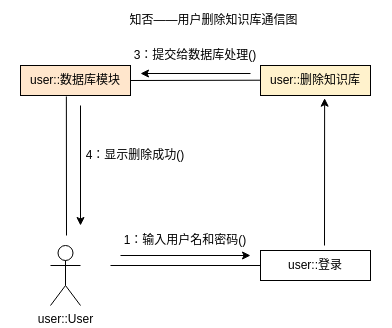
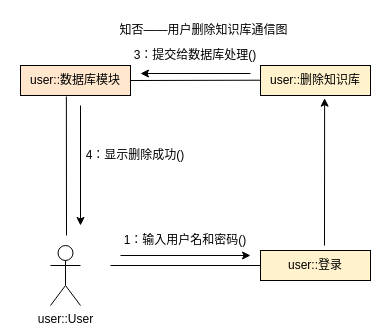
  <mxCell id="0" />
  <mxCell id="1" parent="0" />
  <mxCell id="2" value="user::User&lt;br&gt;" style="shape=umlActor;verticalLabelPosition=bottom;verticalAlign=top;html=1;" vertex="1" parent="1"><mxGeometry x="50" y="245" width="30" height="60" as="geometry" /></mxCell>
  <mxCell id="3" value="user::删除知识库" style="rounded=0;whiteSpace=wrap;html=1;fillColor=#fff2cc;" vertex="1" parent="1"><mxGeometry x="260" y="65" width="110" height="30" as="geometry" /></mxCell>
- <mxCell id="4" value="user::登录" style="rounded=0;whiteSpace=wrap;html=1;" vertex="1" parent="1"><mxGeometry x="260" y="250" width="110" height="30" as="geometry" /></mxCell>
+ <mxCell id="4" value="user::登录" style="rounded=0;whiteSpace=wrap;html=1;fillColor=#fff2cc;" vertex="1" parent="1"><mxGeometry x="260" y="250" width="110" height="30" as="geometry" /></mxCell>
  <mxCell id="5" value="user::数据库模块" style="rounded=0;whiteSpace=wrap;html=1;fillColor=#ffe6cc;" vertex="1" parent="1"><mxGeometry x="20" y="65" width="110" height="30" as="geometry" /></mxCell>
  <mxCell id="6" value="" style="endArrow=none;html=1;entryX=0;entryY=0.5;entryDx=0;entryDy=0;" edge="1" parent="1" target="4"><mxGeometry width="50" height="50" relative="1" as="geometry"><mxPoint x="110" y="265" as="sourcePoint" /><mxPoint x="203.5" y="230" as="targetPoint" /></mxGeometry></mxCell>
  <mxCell id="7" value="" style="endArrow=none;html=1;entryX=0;entryY=0.5;entryDx=0;entryDy=0;" edge="1" parent="1"><mxGeometry width="50" height="50" relative="1" as="geometry"><mxPoint x="130" y="80" as="sourcePoint" /><mxPoint x="260" y="79.71" as="targetPoint" /></mxGeometry></mxCell>
  <mxCell id="8" value="" style="endArrow=none;html=1;exitX=0.417;exitY=1.033;exitDx=0;exitDy=0;exitPerimeter=0;" edge="1" parent="1" source="5"><mxGeometry width="50" height="50" relative="1" as="geometry"><mxPoint x="70" y="155.29" as="sourcePoint" /><mxPoint x="66" y="235" as="targetPoint" /></mxGeometry></mxCell>
  <mxCell id="9" value="" style="endArrow=classic;html=1;" edge="1" parent="1"><mxGeometry width="50" height="50" relative="1" as="geometry"><mxPoint x="120" y="255" as="sourcePoint" /><mxPoint x="250" y="255" as="targetPoint" /></mxGeometry></mxCell>
  <mxCell id="10" value="1：输入用户名和密码()" style="text;html=1;strokeColor=none;fillColor=none;align=center;verticalAlign=middle;whiteSpace=wrap;rounded=0;" vertex="1" parent="1"><mxGeometry x="120" y="230" width="130" height="20" as="geometry" /></mxCell>
  <mxCell id="11" value="" style="endArrow=classic;html=1;" edge="1" parent="1"><mxGeometry width="50" height="50" relative="1" as="geometry"><mxPoint x="250" y="73" as="sourcePoint" /><mxPoint x="140" y="73" as="targetPoint" /></mxGeometry></mxCell>
  <mxCell id="12" value="3：提交给数据库处理()" style="text;html=1;strokeColor=none;fillColor=none;align=center;verticalAlign=middle;whiteSpace=wrap;rounded=0;" vertex="1" parent="1"><mxGeometry x="130" y="45" width="130" height="20" as="geometry" /></mxCell>
  <mxCell id="13" value="" style="endArrow=classic;html=1;entryX=0.583;entryY=1.09;entryDx=0;entryDy=0;entryPerimeter=0;" edge="1" parent="1" target="3"><mxGeometry width="50" height="50" relative="1" as="geometry"><mxPoint x="324" y="245" as="sourcePoint" /><mxPoint x="240" y="125" as="targetPoint" /></mxGeometry></mxCell>
  <mxCell id="14" value="4：显示删除成功()" style="text;html=1;strokeColor=none;fillColor=none;align=center;verticalAlign=middle;whiteSpace=wrap;rounded=0;" vertex="1" parent="1"><mxGeometry x="80" y="145" width="110" height="20" as="geometry" /></mxCell>
  <mxCell id="15" value="" style="endArrow=classic;html=1;" edge="1" parent="1"><mxGeometry width="50" height="50" relative="1" as="geometry"><mxPoint x="80" y="105" as="sourcePoint" /><mxPoint x="80" y="225" as="targetPoint" /></mxGeometry></mxCell>
- <mxCell id="16" value="知否——用户删除知识库通信图" style="text;html=1;strokeColor=none;fillColor=none;align=center;verticalAlign=middle;whiteSpace=wrap;rounded=0;" vertex="1" parent="1"><mxGeometry x="116" y="10" width="195" height="20" as="geometry" /></mxCell>
+ <mxCell id="16" value="知否——用户删除知识库通信图" style="text;html=1;strokeColor=none;fillColor=none;align=center;verticalAlign=middle;whiteSpace=wrap;rounded=0;" vertex="1" parent="1"><mxGeometry x="106" y="20" width="195" height="20" as="geometry" /></mxCell>
